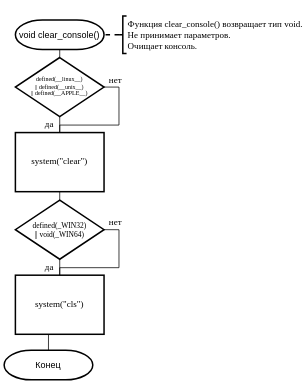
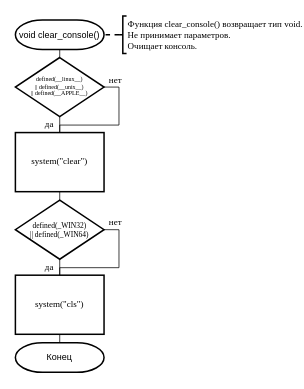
  <mxCell id="0" />
  <mxCell id="1" parent="0" />
  <mxCell id="2" style="edgeStyle=orthogonalEdgeStyle;rounded=0;orthogonalLoop=1;jettySize=auto;html=1;exitX=0.5;exitY=1;exitDx=0;exitDy=0;exitPerimeter=0;entryX=0.5;entryY=0;entryDx=0;entryDy=0;entryPerimeter=0;endArrow=none;endFill=0;" edge="1" parent="1" source="3" target="6"><mxGeometry relative="1" as="geometry" /></mxCell>
  <mxCell id="3" value="void clear_console()" style="strokeWidth=2;html=1;shape=mxgraph.flowchart.terminator;whiteSpace=wrap;" vertex="1" parent="1"><mxGeometry x="20" y="26" width="118.11" height="39.37" as="geometry" /></mxCell>
  <mxCell id="4" style="edgeStyle=orthogonalEdgeStyle;rounded=0;orthogonalLoop=1;jettySize=auto;html=1;exitX=0.5;exitY=1;exitDx=0;exitDy=0;exitPerimeter=0;entryX=0.5;entryY=0;entryDx=0;entryDy=0;endArrow=none;endFill=0;" edge="1" parent="1" source="6" target="8"><mxGeometry relative="1" as="geometry" /></mxCell>
  <mxCell id="5" style="edgeStyle=orthogonalEdgeStyle;rounded=0;orthogonalLoop=1;jettySize=auto;html=1;exitX=1;exitY=0.5;exitDx=0;exitDy=0;exitPerimeter=0;entryX=0.5;entryY=0;entryDx=0;entryDy=0;endArrow=none;endFill=0;" edge="1" parent="1" source="6" target="8"><mxGeometry relative="1" as="geometry"><Array as="points"><mxPoint x="158" y="115" /><mxPoint x="158" y="166" /><mxPoint x="79" y="166" /></Array></mxGeometry></mxCell>
  <mxCell id="6" value="defined(__linux__)&lt;br&gt;|| defined(__unix__)&lt;br&gt;|| defined(__APPLE__)" style="strokeWidth=2;html=1;shape=mxgraph.flowchart.decision;whiteSpace=wrap;fontSize=8;fontFamily=Times New Roman;" vertex="1" parent="1"><mxGeometry x="20" y="76" width="118.11" height="78.74" as="geometry" /></mxCell>
  <mxCell id="7" style="edgeStyle=orthogonalEdgeStyle;rounded=0;orthogonalLoop=1;jettySize=auto;html=1;exitX=0.5;exitY=1;exitDx=0;exitDy=0;entryX=0.5;entryY=0;entryDx=0;entryDy=0;entryPerimeter=0;endArrow=none;endFill=0;" edge="1" parent="1" source="8" target="11"><mxGeometry relative="1" as="geometry" /></mxCell>
  <mxCell id="8" value="&lt;font face=&quot;Times New Roman&quot;&gt;system(&quot;clear&quot;)&lt;/font&gt;" style="rounded=0;whiteSpace=wrap;html=1;absoluteArcSize=1;arcSize=14;strokeWidth=2;" vertex="1" parent="1"><mxGeometry x="20" y="176" width="118.11" height="78.74" as="geometry" /></mxCell>
  <mxCell id="9" style="edgeStyle=orthogonalEdgeStyle;rounded=0;orthogonalLoop=1;jettySize=auto;html=1;exitX=0.5;exitY=1;exitDx=0;exitDy=0;exitPerimeter=0;entryX=0.5;entryY=0;entryDx=0;entryDy=0;endArrow=none;endFill=0;" edge="1" parent="1" source="11" target="13"><mxGeometry relative="1" as="geometry" /></mxCell>
  <mxCell id="10" style="edgeStyle=orthogonalEdgeStyle;rounded=0;orthogonalLoop=1;jettySize=auto;html=1;exitX=1;exitY=0.5;exitDx=0;exitDy=0;exitPerimeter=0;entryX=0.5;entryY=0;entryDx=0;entryDy=0;endArrow=none;endFill=0;" edge="1" parent="1" source="11" target="13"><mxGeometry relative="1" as="geometry"><Array as="points"><mxPoint x="158" y="305" /><mxPoint x="158" y="356" /><mxPoint x="79" y="356" /></Array></mxGeometry></mxCell>
- <mxCell id="11" value="defined(_WIN32)&lt;br&gt;|| void(_WIN64)" style="strokeWidth=2;html=1;shape=mxgraph.flowchart.decision;whiteSpace=wrap;fontFamily=Times New Roman;fontSize=10;" vertex="1" parent="1"><mxGeometry x="20" y="266" width="118.11" height="78.74" as="geometry" /></mxCell>
+ <mxCell id="11" value="defined(_WIN32)&lt;br&gt;|| defined(_WIN64)" style="strokeWidth=2;html=1;shape=mxgraph.flowchart.decision;whiteSpace=wrap;fontFamily=Times New Roman;fontSize=10;" vertex="1" parent="1"><mxGeometry x="20" y="266" width="118.11" height="78.74" as="geometry" /></mxCell>
  <mxCell id="12" style="edgeStyle=orthogonalEdgeStyle;rounded=0;orthogonalLoop=1;jettySize=auto;html=1;exitX=0.5;exitY=1;exitDx=0;exitDy=0;entryX=0.5;entryY=0;entryDx=0;entryDy=0;entryPerimeter=0;endArrow=none;endFill=0;" edge="1" parent="1" source="13" target="14"><mxGeometry relative="1" as="geometry" /></mxCell>
  <mxCell id="13" value="&lt;span style=&quot;font-family: &amp;#34;times new roman&amp;#34;&quot;&gt;system(&quot;cls&quot;)&lt;/span&gt;" style="rounded=0;whiteSpace=wrap;html=1;absoluteArcSize=1;arcSize=14;strokeWidth=2;" vertex="1" parent="1"><mxGeometry x="20" y="366" width="118.11" height="78.74" as="geometry" /></mxCell>
- <mxCell id="14" value="Конец" style="strokeWidth=2;html=1;shape=mxgraph.flowchart.terminator;whiteSpace=wrap;" vertex="1" parent="1"><mxGeometry x="5" y="466" width="118.11" height="39.37" as="geometry" /></mxCell>
+ <mxCell id="14" value="Конец" style="strokeWidth=2;html=1;shape=mxgraph.flowchart.terminator;whiteSpace=wrap;" vertex="1" parent="1"><mxGeometry x="20" y="456" width="118.11" height="39.37" as="geometry" /></mxCell>
  <mxCell id="15" value="да" style="text;html=1;align=center;verticalAlign=middle;resizable=0;points=[];autosize=1;fontSize=12;fontFamily=Times New Roman;" vertex="1" parent="1"><mxGeometry x="50" y="154.74" width="30" height="20" as="geometry" /></mxCell>
  <mxCell id="16" value="да" style="text;html=1;align=center;verticalAlign=middle;resizable=0;points=[];autosize=1;fontSize=12;fontFamily=Times New Roman;" vertex="1" parent="1"><mxGeometry x="50" y="344.74" width="30" height="20" as="geometry" /></mxCell>
  <mxCell id="17" value="нет" style="text;html=1;align=center;verticalAlign=middle;resizable=0;points=[];autosize=1;fontSize=12;fontFamily=Times New Roman;" vertex="1" parent="1"><mxGeometry x="138.11" y="96" width="30" height="20" as="geometry" /></mxCell>
  <mxCell id="18" value="нет" style="text;html=1;align=center;verticalAlign=middle;resizable=0;points=[];autosize=1;fontSize=12;fontFamily=Times New Roman;" vertex="1" parent="1"><mxGeometry x="138.11" y="286" width="30" height="20" as="geometry" /></mxCell>
  <mxCell id="19" style="edgeStyle=orthogonalEdgeStyle;rounded=0;orthogonalLoop=1;jettySize=auto;html=1;exitX=0;exitY=0.5;exitDx=0;exitDy=0;exitPerimeter=0;entryX=1;entryY=0.5;entryDx=0;entryDy=0;entryPerimeter=0;endArrow=none;endFill=0;fontFamily=Times New Roman;fontSize=12;dashed=1;strokeWidth=2;" edge="1" parent="1" source="20" target="3"><mxGeometry relative="1" as="geometry" /></mxCell>
  <mxCell id="20" value="Функция clear_console() возвращает тип void.&lt;br&gt;Не принимает параметров.&lt;br&gt;Очищает консоль." style="strokeWidth=2;html=1;shape=mxgraph.flowchart.annotation_2;align=left;labelPosition=right;pointerEvents=1;rounded=0;fontFamily=Times New Roman;fontSize=12;" vertex="1" parent="1"><mxGeometry x="158.11" y="20.69" width="10" height="50" as="geometry" /></mxCell>
